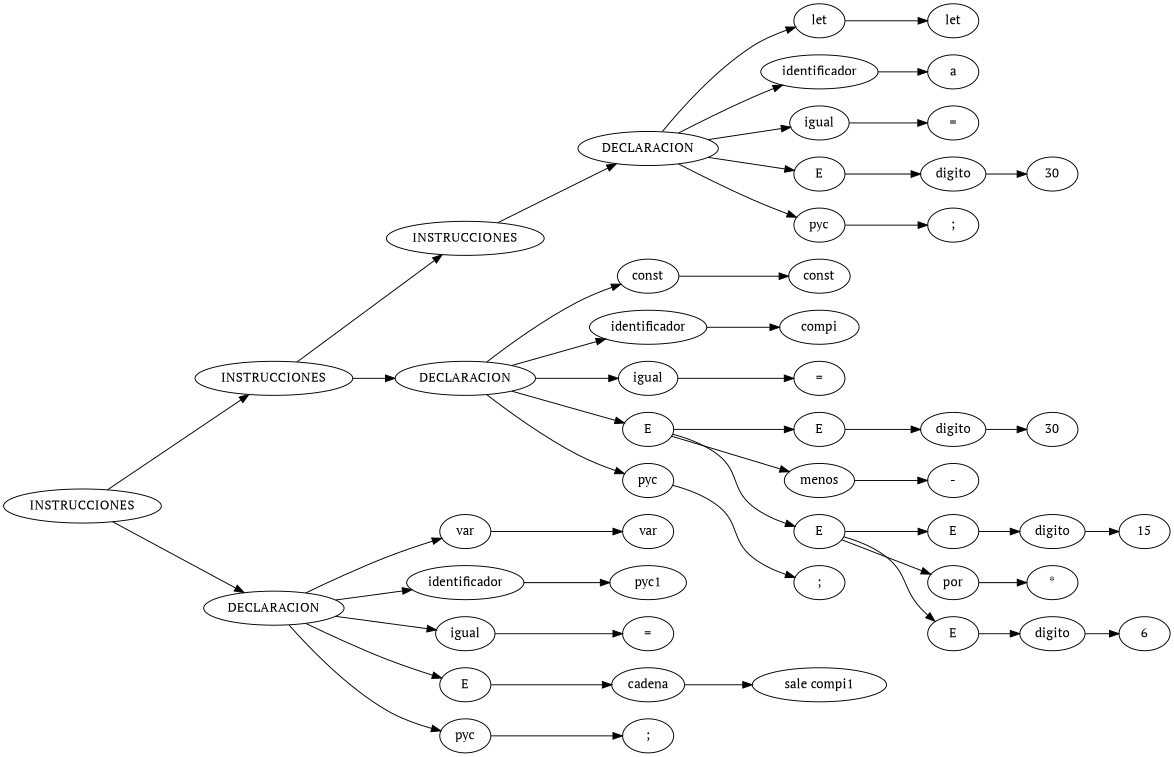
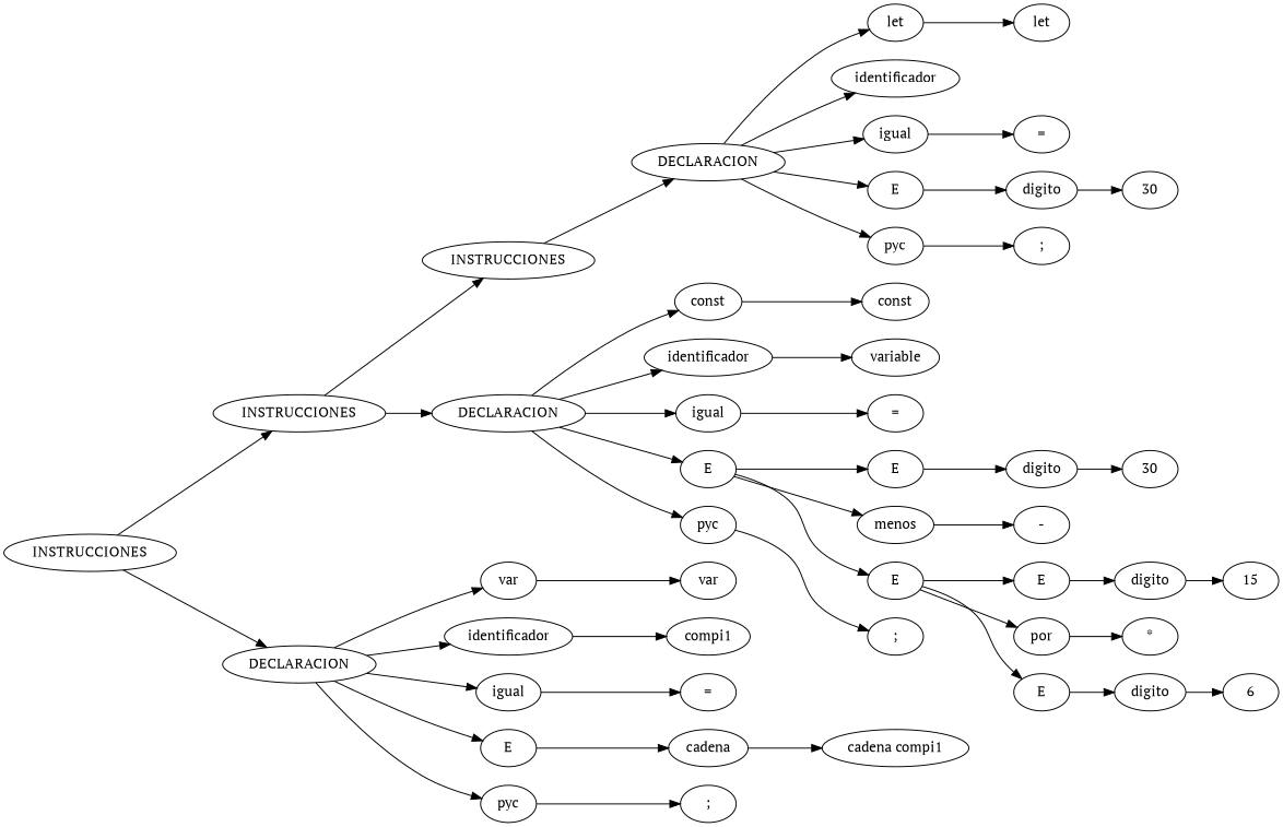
  digraph {
    fontname="PT Serif"
    rankdir=LR
    node [fontname="PT Serif"]
    edge [fontname="PT Serif"]
    n1 [label=INSTRUCCIONES]
    n2 [label=INSTRUCCIONES]
    n3 [label=DECLARACION]
    n4 [label=INSTRUCCIONES]
    n5 [label=DECLARACION]
    n6 [label=var]
    n7 [label=identificador]
    n8 [label=igual]
    n9 [label=E]
    n10 [label=pyc]
    n11 [label=DECLARACION]
    n12 [label=const]
    n13 [label=identificador]
    n14 [label=igual]
    n15 [label=E]
    n16 [label=pyc]
    n17 [label=let]
    n18 [label=identificador]
    n19 [label=igual]
    n20 [label=E]
    n21 [label=pyc]
    n22 [label=let]
-   n23 [label=a]
    n24 [label="="]
    n25 [label=digito]
    n26 [label=";"]
    n27 [label=30]
    n28 [label=const]
-   n29 [label=compi]
+   n29 [label=variable]
    n30 [label="="]
    n31 [label=E]
    n32 [label=menos]
    n33 [label=E]
    n34 [label=";"]
    n35 [label=digito]
    n36 [label="-"]
    n37 [label=E]
    n38 [label=por]
    n39 [label=E]
    n40 [label=30]
    n41 [label=digito]
    n42 [label="*"]
    n43 [label=digito]
    n44 [label=15]
    n45 [label=6]
    n46 [label=var]
-   n47 [label=pyc1]
+   n47 [label=compi1]
    n48 [label="="]
    n49 [label=cadena]
    n50 [label=";"]
-   n51 [label="sale compi1"]
+   n51 [label="cadena compi1"]
    n1 -> n2
    n1 -> n3
    n2 -> n4
    n2 -> n5
    n3 -> n6
    n3 -> n7
    n3 -> n8
    n3 -> n9
    n3 -> n10
    n4 -> n11
    n5 -> n12
    n5 -> n13
    n5 -> n14
    n5 -> n15
    n5 -> n16
    n6 -> n46
    n7 -> n47
    n8 -> n48
    n9 -> n49
    n10 -> n50
    n11 -> n17
    n11 -> n18
    n11 -> n19
    n11 -> n20
    n11 -> n21
    n12 -> n28
    n13 -> n29
    n14 -> n30
    n15 -> n31
    n15 -> n32
    n15 -> n33
    n16 -> n34
    n17 -> n22
-   n18 -> n23
    n19 -> n24
    n20 -> n25
    n21 -> n26
    n25 -> n27
    n31 -> n35
    n32 -> n36
    n33 -> n37
    n33 -> n38
    n33 -> n39
    n35 -> n40
    n37 -> n41
    n38 -> n42
    n39 -> n43
    n41 -> n44
    n43 -> n45
    n49 -> n51
  }
